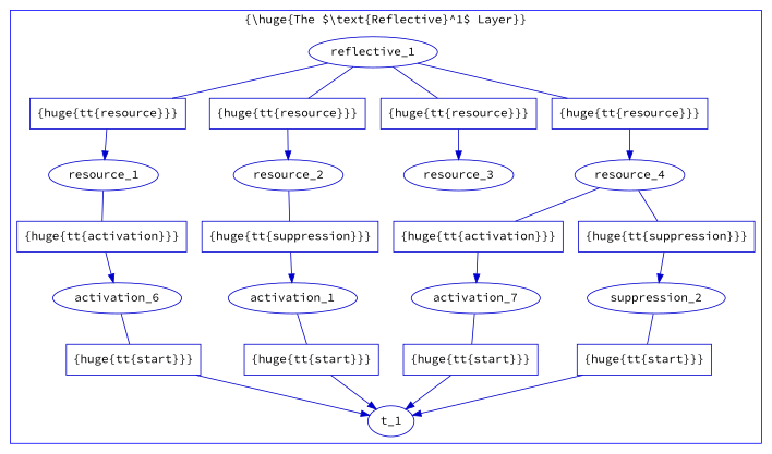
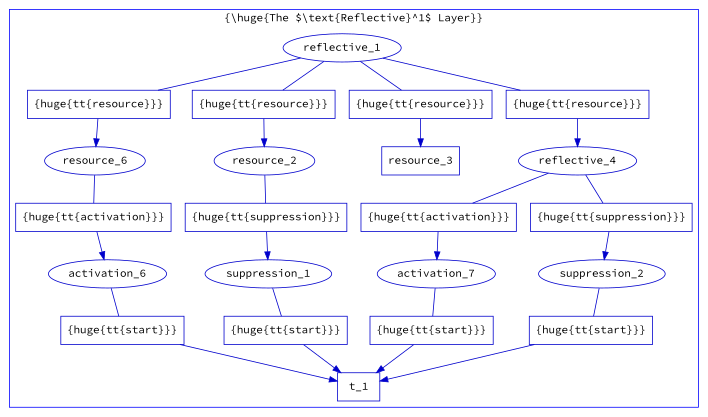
  digraph {
    fontname="Source Code Pro"
    node [color="#0000CC" fillcolor=white fontname="Source Code Pro" style=filled shape=box]
    edge [color="#0000CC" fontname="Source Code Pro"]
-   t_1 [texlbl="{\huge{\tt{Simultaneity}}}" shape=""]
+   t_1 [texlbl="{\huge{\tt{Simultaneity}}}"]
    n2 [label=activation_6 texlbl="{\huge{\tt{Activation}}}" shape=""]
    n3 [label="{\huge{\tt{start}}}"]
-   resource_1 [texlbl="{\huge{\tt{Resource*}}}" shape=""]
+   resource_1 [texlbl="{\huge{\tt{Resource*}}}" label=resource_6 shape=""]
    n5 [label="{\huge{\tt{activation}}}"]
-   suppression_1 [texlbl="{\huge{\tt{Suppression}}}" label=activation_1 shape=""]
+   suppression_1 [texlbl="{\huge{\tt{Suppression}}}" shape=""]
    n7 [label="{\huge{\tt{start}}}"]
    resource_2 [texlbl="{\huge{\tt{Resource*}}}" shape=""]
    n9 [label="{\huge{\tt{suppression}}}"]
-   resource_3 [texlbl="{\huge{\tt{Resource*}}}" shape=""]
+   resource_3 [texlbl="{\huge{\tt{Resource*}}}"]
    n11 [label=activation_7 texlbl="{\huge{\tt{Activation}}}" shape=""]
    n12 [label="{\huge{\tt{start}}}"]
    suppression_2 [texlbl="{\huge{\tt{Suppression}}}" shape=""]
    n14 [label="{\huge{\tt{start}}}"]
-   resource_4 [texlbl="{\huge{\tt{Resource*}}}" shape=""]
+   resource_4 [texlbl="{\huge{\tt{Resource*}}}" label=reflective_4 shape=""]
    n16 [label="{\huge{\tt{activation}}}"]
    n17 [label="{\huge{\tt{suppression}}}"]
    reflective_1 [texlbl="{\huge{\tt{Reflective}}}" shape=""]
    n19 [label="{\huge{\tt{resource}}}"]
    n20 [label="{\huge{\tt{resource}}}"]
    n21 [label="{\huge{\tt{resource}}}"]
    n22 [label="{\huge{\tt{resource}}}"]
    subgraph cluster_1 {
      color=blue
      label="{\\huge{The $\\text{Reflective}^1$ Layer}}"
      t_1
      n2
      n3
      resource_1
      n5
      suppression_1
      n7
      resource_2
      n9
      resource_3
      n11
      n12
      suppression_2
      n14
      resource_4
      n16
      n17
      reflective_1
      n19
      n20
      n21
      n22
    }
    n2 -> n3 [arrowhead=none]
    n3 -> t_1 [style="-triangle 45"]
    resource_1 -> n5 [arrowhead=none]
    n5 -> n2 [style="-triangle 45"]
    suppression_1 -> n7 [arrowhead=none]
    n7 -> t_1 [style="-triangle 45"]
    resource_2 -> n9 [arrowhead=none]
    n9 -> suppression_1 [style="-triangle 45"]
    n11 -> n12 [arrowhead=none]
    n12 -> t_1 [style="-triangle 45"]
    suppression_2 -> n14 [arrowhead=none]
    n14 -> t_1 [style="-triangle 45"]
    resource_4 -> n16 [arrowhead=none]
    resource_4 -> n17 [arrowhead=none]
    n16 -> n11 [style="-triangle 45"]
    n17 -> suppression_2 [style="-triangle 45"]
    reflective_1 -> n19 [arrowhead=none]
    reflective_1 -> n20 [arrowhead=none]
    reflective_1 -> n21 [arrowhead=none]
    reflective_1 -> n22 [arrowhead=none]
    n19 -> resource_1 [style="-triangle 45"]
    n20 -> resource_2 [style="-triangle 45"]
    n21 -> resource_3 [style="-triangle 45"]
    n22 -> resource_4 [style="-triangle 45"]
  }
